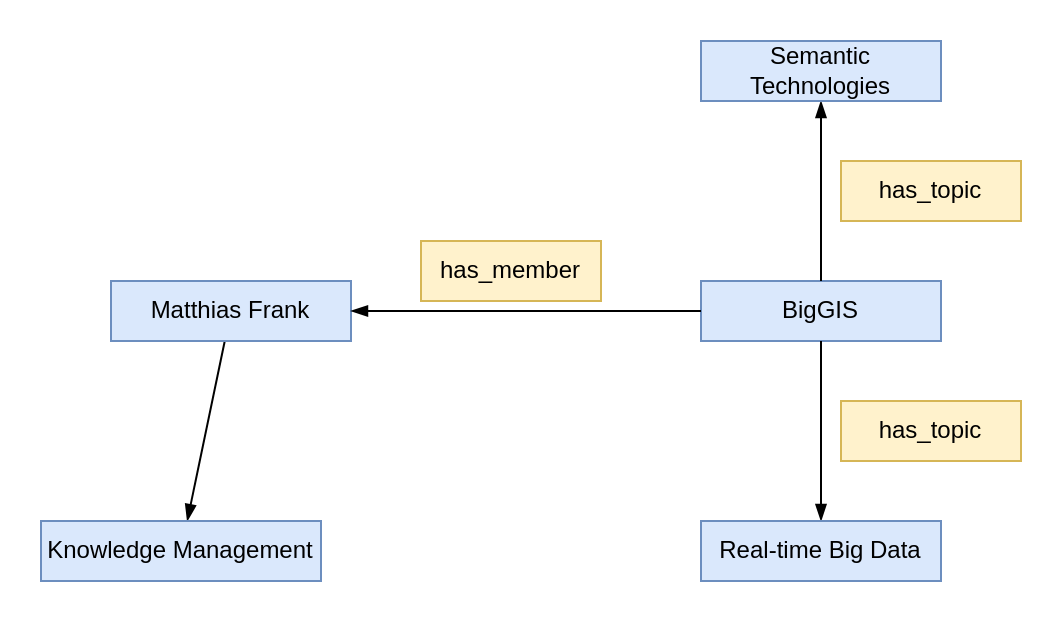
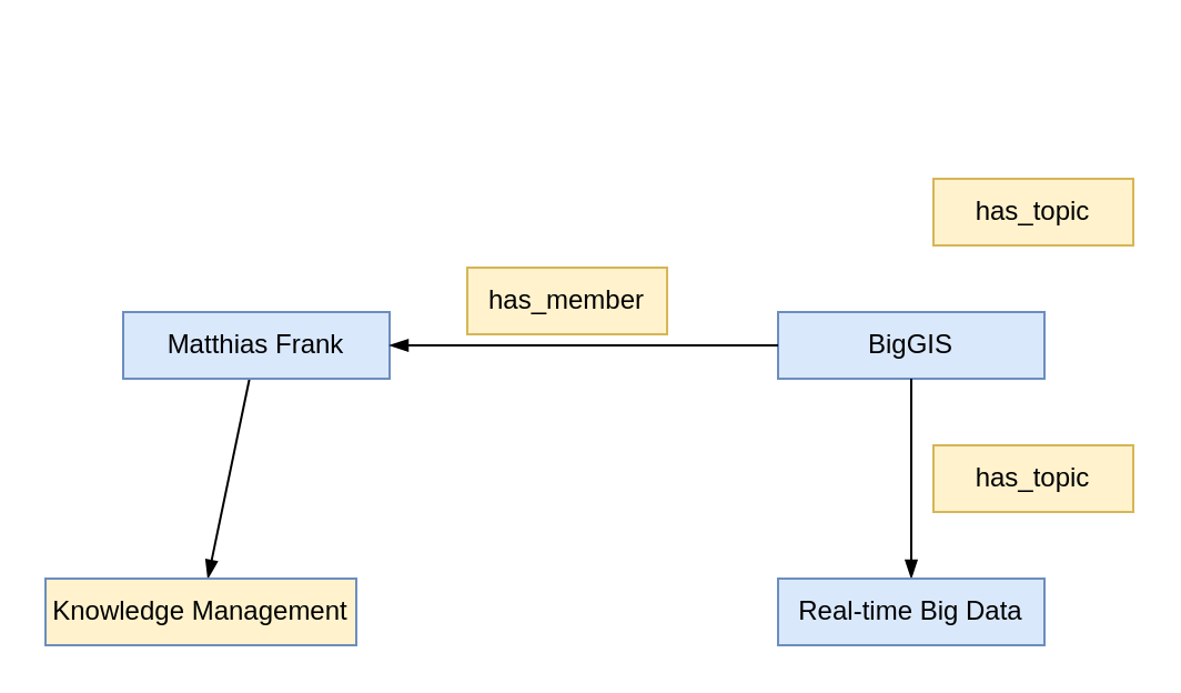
  <mxCell id="0" />
  <mxCell id="1" parent="0" />
  <mxCell id="2" style="edgeStyle=none;rounded=0;comic=0;orthogonalLoop=1;jettySize=auto;html=1;endArrow=blockThin;endFill=1;strokeWidth=1;fontSize=12;fontColor=#0000FF;" edge="1" parent="1" source="3" target="4"><mxGeometry relative="1" as="geometry"><mxPoint x="310" y="90" as="targetPoint" /></mxGeometry></mxCell>
  <mxCell id="3" value="Matthias Frank" style="rounded=0;whiteSpace=wrap;html=1;shadow=0;glass=0;strokeColor=#6c8ebf;strokeWidth=1;fontSize=12;align=center;fillColor=#dae8fc;fontStyle=0" vertex="1" parent="1"><mxGeometry x="55" y="140" width="120" height="30" as="geometry" /></mxCell>
- <mxCell id="4" value="Knowledge Management" style="rounded=0;whiteSpace=wrap;html=1;shadow=0;glass=0;strokeColor=#6c8ebf;strokeWidth=1;fontSize=12;align=center;fillColor=#dae8fc;fontStyle=0" vertex="1" parent="1"><mxGeometry x="20" y="260" width="140" height="30" as="geometry" /></mxCell>
+ <mxCell id="4" value="Knowledge Management" style="rounded=0;whiteSpace=wrap;html=1;shadow=0;glass=0;strokeColor=#6c8ebf;strokeWidth=1;fontSize=12;align=center;fillColor=#fff2cc;fontStyle=0;" vertex="1" parent="1"><mxGeometry x="20" y="260" width="140" height="30" as="geometry" /></mxCell>
  <mxCell id="5" value="BigGIS" style="rounded=0;whiteSpace=wrap;html=1;shadow=0;glass=0;strokeColor=#6c8ebf;strokeWidth=1;fontSize=12;align=center;fillColor=#dae8fc;fontStyle=0" vertex="1" parent="1"><mxGeometry x="350" y="140" width="120" height="30" as="geometry" /></mxCell>
  <mxCell id="6" style="edgeStyle=none;rounded=0;comic=0;orthogonalLoop=1;jettySize=auto;html=1;endArrow=blockThin;endFill=1;strokeWidth=1;fontSize=12;fontColor=#0000FF;" edge="1" parent="1" source="5" target="3"><mxGeometry relative="1" as="geometry"><mxPoint x="120" y="290" as="targetPoint" /><mxPoint x="250" y="200" as="sourcePoint" /></mxGeometry></mxCell>
  <mxCell id="7" value="has_member" style="rounded=0;whiteSpace=wrap;html=1;shadow=0;glass=0;strokeColor=#d6b656;strokeWidth=1;fontSize=12;align=center;fillColor=#fff2cc;fontStyle=0" vertex="1" parent="1"><mxGeometry x="210" y="120" width="90" height="30" as="geometry" /></mxCell>
  <mxCell id="8" style="edgeStyle=none;rounded=0;comic=0;orthogonalLoop=1;jettySize=auto;html=1;endArrow=blockThin;endFill=1;strokeWidth=1;fontSize=12;fontColor=#0000FF;" edge="1" parent="1" source="5" target="13"><mxGeometry relative="1" as="geometry"><mxPoint x="480" y="260" as="targetPoint" /><mxPoint x="450" y="250" as="sourcePoint" /></mxGeometry></mxCell>
- <mxCell id="9" style="edgeStyle=none;rounded=0;comic=0;orthogonalLoop=1;jettySize=auto;html=1;endArrow=blockThin;endFill=1;strokeWidth=1;fontSize=12;fontColor=#0000FF;" edge="1" parent="1" source="5" target="10"><mxGeometry relative="1" as="geometry"><mxPoint x="210" y="175" as="targetPoint" /><mxPoint x="370" y="175" as="sourcePoint" /></mxGeometry></mxCell>
- <mxCell id="10" value="Semantic Technologies" style="rounded=0;whiteSpace=wrap;html=1;shadow=0;glass=0;strokeColor=#6c8ebf;strokeWidth=1;fontSize=12;align=center;fillColor=#dae8fc;fontStyle=0" vertex="1" parent="1"><mxGeometry x="350" y="20" width="120" height="30" as="geometry" /></mxCell>
  <mxCell id="11" value="has_topic" style="rounded=0;whiteSpace=wrap;html=1;shadow=0;glass=0;strokeColor=#d6b656;strokeWidth=1;fontSize=12;align=center;fillColor=#fff2cc;fontStyle=0" vertex="1" parent="1"><mxGeometry x="420" y="200" width="90" height="30" as="geometry" /></mxCell>
  <mxCell id="12" value="has_topic" style="rounded=0;whiteSpace=wrap;html=1;shadow=0;glass=0;strokeColor=#d6b656;strokeWidth=1;fontSize=12;align=center;fillColor=#fff2cc;fontStyle=0" vertex="1" parent="1"><mxGeometry x="420" y="80" width="90" height="30" as="geometry" /></mxCell>
  <mxCell id="13" value="Real-time Big Data" style="rounded=0;whiteSpace=wrap;html=1;shadow=0;glass=0;strokeColor=#6c8ebf;strokeWidth=1;fontSize=12;align=center;fillColor=#dae8fc;fontStyle=0" vertex="1" parent="1"><mxGeometry x="350" y="260" width="120" height="30" as="geometry" /></mxCell>
